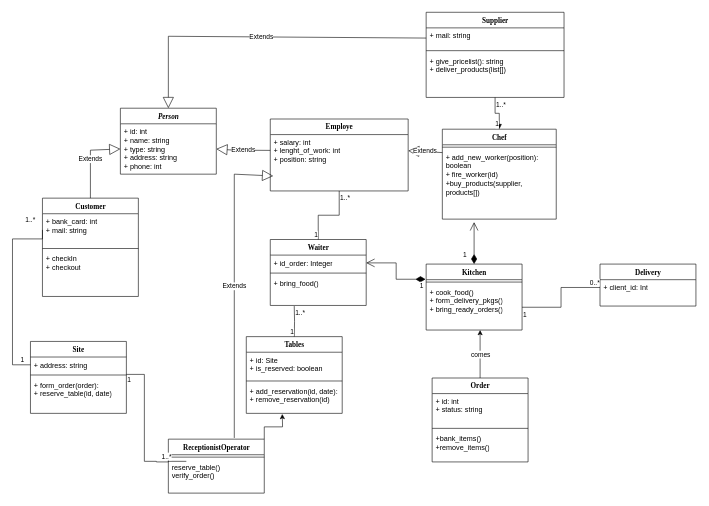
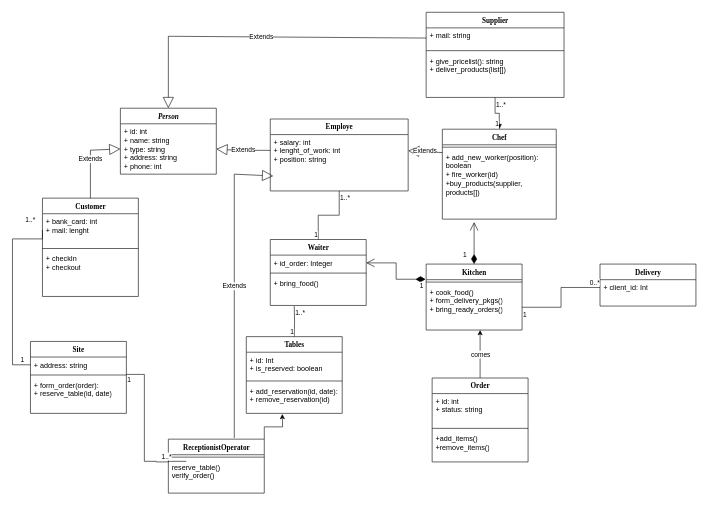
  <mxCell id="0" />
  <mxCell id="1" parent="0" />
  <mxCell id="2" style="edgeStyle=orthogonalEdgeStyle;rounded=0;orthogonalLoop=1;jettySize=auto;html=1;exitX=1;exitY=0;exitDx=0;exitDy=0;" edge="1" parent="1" source="3"><mxGeometry relative="1" as="geometry"><mxPoint x="470" y="690" as="targetPoint" /></mxGeometry></mxCell>
  <mxCell id="3" value="ReceptionistOperator" style="swimlane;html=1;fontStyle=1;align=center;verticalAlign=top;childLayout=stackLayout;horizontal=1;startSize=26;horizontalStack=0;resizeParent=1;resizeLast=0;collapsible=1;marginBottom=0;swimlaneFillColor=#ffffff;rounded=0;shadow=0;comic=0;labelBackgroundColor=none;strokeWidth=1;fillColor=none;fontFamily=Verdana;fontSize=12" vertex="1" parent="1"><mxGeometry x="280" y="732" width="160" height="90" as="geometry" /></mxCell>
  <mxCell id="4" value="" style="line;html=1;strokeWidth=1;fillColor=none;align=left;verticalAlign=middle;spacingTop=-1;spacingLeft=3;spacingRight=3;rotatable=0;labelPosition=right;points=[];portConstraint=eastwest;" vertex="1" parent="3"><mxGeometry y="26" width="160" height="8" as="geometry" /></mxCell>
  <mxCell id="5" value="&lt;div&gt;reserve_table()&lt;/div&gt;&lt;div&gt;verify_order()&lt;br&gt;&lt;/div&gt;" style="text;html=1;strokeColor=none;fillColor=none;align=left;verticalAlign=top;spacingLeft=4;spacingRight=4;whiteSpace=wrap;overflow=hidden;rotatable=0;points=[[0,0.5],[1,0.5]];portConstraint=eastwest;" vertex="1" parent="3"><mxGeometry y="34" width="160" height="46" as="geometry" /></mxCell>
  <mxCell id="6" value="comes " style="edgeStyle=orthogonalEdgeStyle;rounded=0;orthogonalLoop=1;jettySize=auto;html=1;exitX=0.5;exitY=0;exitDx=0;exitDy=0;" edge="1" parent="1" source="7"><mxGeometry relative="1" as="geometry"><mxPoint x="800" y="550" as="targetPoint" /></mxGeometry></mxCell>
  <mxCell id="7" value="Order" style="swimlane;html=1;fontStyle=1;align=center;verticalAlign=top;childLayout=stackLayout;horizontal=1;startSize=26;horizontalStack=0;resizeParent=1;resizeLast=0;collapsible=1;marginBottom=0;swimlaneFillColor=#ffffff;rounded=0;shadow=0;comic=0;labelBackgroundColor=none;strokeWidth=1;fillColor=none;fontFamily=Verdana;fontSize=12" vertex="1" parent="1"><mxGeometry x="720" y="630" width="160" height="140" as="geometry" /></mxCell>
  <mxCell id="8" value="&lt;div&gt;+ id: int&lt;br&gt;&lt;/div&gt;&lt;div&gt;+ status: string&lt;br&gt;&lt;/div&gt;&lt;div&gt;&lt;br&gt;&lt;/div&gt;" style="text;html=1;strokeColor=none;fillColor=none;align=left;verticalAlign=top;spacingLeft=4;spacingRight=4;whiteSpace=wrap;overflow=hidden;rotatable=0;points=[[0,0.5],[1,0.5]];portConstraint=eastwest;" vertex="1" parent="7"><mxGeometry y="26" width="160" height="54" as="geometry" /></mxCell>
  <mxCell id="9" value="" style="line;html=1;strokeWidth=1;fillColor=none;align=left;verticalAlign=middle;spacingTop=-1;spacingLeft=3;spacingRight=3;rotatable=0;labelPosition=right;points=[];portConstraint=eastwest;" vertex="1" parent="7"><mxGeometry y="80" width="160" height="8" as="geometry" /></mxCell>
- <mxCell id="10" value="&lt;div&gt;+bank_items()&lt;/div&gt;&lt;div&gt;+remove_items()&lt;br&gt;&lt;/div&gt;" style="text;html=1;strokeColor=none;fillColor=none;align=left;verticalAlign=top;spacingLeft=4;spacingRight=4;whiteSpace=wrap;overflow=hidden;rotatable=0;points=[[0,0.5],[1,0.5]];portConstraint=eastwest;" vertex="1" parent="7"><mxGeometry y="88" width="160" height="42" as="geometry" /></mxCell>
+ <mxCell id="10" value="&lt;div&gt;+add_items()&lt;/div&gt;&lt;div&gt;+remove_items()&lt;br&gt;&lt;/div&gt;" style="text;html=1;strokeColor=none;fillColor=none;align=left;verticalAlign=top;spacingLeft=4;spacingRight=4;whiteSpace=wrap;overflow=hidden;rotatable=0;points=[[0,0.5],[1,0.5]];portConstraint=eastwest;" vertex="1" parent="7"><mxGeometry y="88" width="160" height="42" as="geometry" /></mxCell>
  <mxCell id="11" value="Customer" style="swimlane;html=1;fontStyle=1;align=center;verticalAlign=top;childLayout=stackLayout;horizontal=1;startSize=26;horizontalStack=0;resizeParent=1;resizeLast=0;collapsible=1;marginBottom=0;swimlaneFillColor=#ffffff;rounded=0;shadow=0;comic=0;labelBackgroundColor=none;strokeWidth=1;fillColor=none;fontFamily=Verdana;fontSize=12" vertex="1" parent="1"><mxGeometry x="70" y="330" width="160" height="164" as="geometry" /></mxCell>
- <mxCell id="12" value="&lt;div&gt;+ bank_card: int&lt;br&gt;&lt;/div&gt;&lt;div&gt;+ mail: string&lt;/div&gt;&lt;div&gt;&lt;br&gt;&lt;/div&gt;&lt;div&gt;&lt;br&gt;&lt;/div&gt;" style="text;html=1;strokeColor=none;fillColor=none;align=left;verticalAlign=top;spacingLeft=4;spacingRight=4;whiteSpace=wrap;overflow=hidden;rotatable=0;points=[[0,0.5],[1,0.5]];portConstraint=eastwest;" vertex="1" parent="11"><mxGeometry y="26" width="160" height="54" as="geometry" /></mxCell>
+ <mxCell id="12" value="&lt;div&gt;+ bank_card: int&lt;br&gt;&lt;/div&gt;&lt;div&gt;+ mail: lenght&lt;/div&gt;&lt;div&gt;&lt;br&gt;&lt;/div&gt;&lt;div&gt;&lt;br&gt;&lt;/div&gt;" style="text;html=1;strokeColor=none;fillColor=none;align=left;verticalAlign=top;spacingLeft=4;spacingRight=4;whiteSpace=wrap;overflow=hidden;rotatable=0;points=[[0,0.5],[1,0.5]];portConstraint=eastwest;" vertex="1" parent="11"><mxGeometry y="26" width="160" height="54" as="geometry" /></mxCell>
  <mxCell id="13" value="" style="line;html=1;strokeWidth=1;fillColor=none;align=left;verticalAlign=middle;spacingTop=-1;spacingLeft=3;spacingRight=3;rotatable=0;labelPosition=right;points=[];portConstraint=eastwest;" vertex="1" parent="11"><mxGeometry y="80" width="160" height="8" as="geometry" /></mxCell>
  <mxCell id="14" value="&lt;div&gt;+ checkIn&lt;/div&gt;&lt;div&gt;+ checkout&lt;br&gt;&lt;/div&gt;" style="text;html=1;strokeColor=none;fillColor=none;align=left;verticalAlign=top;spacingLeft=4;spacingRight=4;whiteSpace=wrap;overflow=hidden;rotatable=0;points=[[0,0.5],[1,0.5]];portConstraint=eastwest;" vertex="1" parent="11"><mxGeometry y="88" width="160" height="72" as="geometry" /></mxCell>
  <mxCell id="15" value="&lt;div&gt;Site&lt;/div&gt;&lt;div&gt;&lt;br&gt;&lt;/div&gt;" style="swimlane;html=1;fontStyle=1;align=center;verticalAlign=top;childLayout=stackLayout;horizontal=1;startSize=26;horizontalStack=0;resizeParent=1;resizeLast=0;collapsible=1;marginBottom=0;swimlaneFillColor=#ffffff;rounded=0;shadow=0;comic=0;labelBackgroundColor=none;strokeWidth=1;fillColor=none;fontFamily=Verdana;fontSize=12" vertex="1" parent="1"><mxGeometry x="50" y="569" width="160" height="120" as="geometry" /></mxCell>
  <mxCell id="16" value="&lt;div&gt;+ address: string&lt;/div&gt;&lt;div&gt;&lt;br&gt;&lt;/div&gt;&lt;div&gt;&lt;br&gt;&lt;/div&gt;" style="text;html=1;strokeColor=none;fillColor=none;align=left;verticalAlign=top;spacingLeft=4;spacingRight=4;whiteSpace=wrap;overflow=hidden;rotatable=0;points=[[0,0.5],[1,0.5]];portConstraint=eastwest;" vertex="1" parent="15"><mxGeometry y="26" width="160" height="26" as="geometry" /></mxCell>
  <mxCell id="17" value="" style="line;html=1;strokeWidth=1;fillColor=none;align=left;verticalAlign=middle;spacingTop=-1;spacingLeft=3;spacingRight=3;rotatable=0;labelPosition=right;points=[];portConstraint=eastwest;" vertex="1" parent="15"><mxGeometry y="52" width="160" height="8" as="geometry" /></mxCell>
  <mxCell id="18" value="&lt;div&gt;+ form_order(order):&lt;/div&gt;&lt;div&gt;+ reserve_table(id, date)&lt;br&gt;&lt;/div&gt;" style="text;html=1;strokeColor=none;fillColor=none;align=left;verticalAlign=top;spacingLeft=4;spacingRight=4;whiteSpace=wrap;overflow=hidden;rotatable=0;points=[[0,0.5],[1,0.5]];portConstraint=eastwest;" vertex="1" parent="15"><mxGeometry y="60" width="160" height="50" as="geometry" /></mxCell>
  <mxCell id="19" value="Tables" style="swimlane;html=1;fontStyle=1;align=center;verticalAlign=top;childLayout=stackLayout;horizontal=1;startSize=26;horizontalStack=0;resizeParent=1;resizeLast=0;collapsible=1;marginBottom=0;swimlaneFillColor=#ffffff;rounded=0;shadow=0;comic=0;labelBackgroundColor=none;strokeWidth=1;fillColor=none;fontFamily=Verdana;fontSize=12" vertex="1" parent="1"><mxGeometry x="410" y="561" width="160" height="128" as="geometry" /></mxCell>
- <mxCell id="20" value="&lt;div&gt;+ id: Site&lt;/div&gt;&lt;div&gt;+ is_reserved: boolean&lt;br&gt;&lt;/div&gt;&lt;div&gt;&lt;br&gt;&lt;/div&gt;&lt;div&gt;&lt;br&gt;&lt;/div&gt;" style="text;html=1;strokeColor=none;fillColor=none;align=left;verticalAlign=top;spacingLeft=4;spacingRight=4;whiteSpace=wrap;overflow=hidden;rotatable=0;points=[[0,0.5],[1,0.5]];portConstraint=eastwest;" vertex="1" parent="19"><mxGeometry y="26" width="160" height="44" as="geometry" /></mxCell>
+ <mxCell id="20" value="&lt;div&gt;+ id: Int&lt;/div&gt;&lt;div&gt;+ is_reserved: boolean&lt;br&gt;&lt;/div&gt;&lt;div&gt;&lt;br&gt;&lt;/div&gt;&lt;div&gt;&lt;br&gt;&lt;/div&gt;" style="text;html=1;strokeColor=none;fillColor=none;align=left;verticalAlign=top;spacingLeft=4;spacingRight=4;whiteSpace=wrap;overflow=hidden;rotatable=0;points=[[0,0.5],[1,0.5]];portConstraint=eastwest;" vertex="1" parent="19"><mxGeometry y="26" width="160" height="44" as="geometry" /></mxCell>
  <mxCell id="21" value="" style="line;html=1;strokeWidth=1;fillColor=none;align=left;verticalAlign=middle;spacingTop=-1;spacingLeft=3;spacingRight=3;rotatable=0;labelPosition=right;points=[];portConstraint=eastwest;" vertex="1" parent="19"><mxGeometry y="70" width="160" height="8" as="geometry" /></mxCell>
  <mxCell id="22" value="&lt;div&gt;+ add_reservation(id, date):&lt;/div&gt;&lt;div&gt;+ remove_reservation(id)&lt;br&gt; &lt;/div&gt;" style="text;html=1;strokeColor=none;fillColor=none;align=left;verticalAlign=top;spacingLeft=4;spacingRight=4;whiteSpace=wrap;overflow=hidden;rotatable=0;points=[[0,0.5],[1,0.5]];portConstraint=eastwest;" vertex="1" parent="19"><mxGeometry y="78" width="160" height="42" as="geometry" /></mxCell>
  <mxCell id="23" value="Waiter" style="swimlane;html=1;fontStyle=1;align=center;verticalAlign=top;childLayout=stackLayout;horizontal=1;startSize=26;horizontalStack=0;resizeParent=1;resizeLast=0;collapsible=1;marginBottom=0;swimlaneFillColor=#ffffff;rounded=0;shadow=0;comic=0;labelBackgroundColor=none;strokeWidth=1;fillColor=none;fontFamily=Verdana;fontSize=12" vertex="1" parent="1"><mxGeometry x="450" y="399" width="160" height="110" as="geometry" /></mxCell>
  <mxCell id="24" value="&lt;div&gt;+ id_order: Integer&lt;/div&gt;&lt;div&gt;&lt;br&gt;&lt;/div&gt;&lt;div&gt;&lt;br&gt;&lt;/div&gt;" style="text;html=1;strokeColor=none;fillColor=none;align=left;verticalAlign=top;spacingLeft=4;spacingRight=4;whiteSpace=wrap;overflow=hidden;rotatable=0;points=[[0,0.5],[1,0.5]];portConstraint=eastwest;" vertex="1" parent="23"><mxGeometry y="26" width="160" height="26" as="geometry" /></mxCell>
  <mxCell id="25" value="" style="line;html=1;strokeWidth=1;fillColor=none;align=left;verticalAlign=middle;spacingTop=-1;spacingLeft=3;spacingRight=3;rotatable=0;labelPosition=right;points=[];portConstraint=eastwest;" vertex="1" parent="23"><mxGeometry y="52" width="160" height="8" as="geometry" /></mxCell>
  <mxCell id="26" value="+ bring_food()" style="text;html=1;strokeColor=none;fillColor=none;align=left;verticalAlign=top;spacingLeft=4;spacingRight=4;whiteSpace=wrap;overflow=hidden;rotatable=0;points=[[0,0.5],[1,0.5]];portConstraint=eastwest;" vertex="1" parent="23"><mxGeometry y="60" width="160" height="26" as="geometry" /></mxCell>
  <mxCell id="27" value="Kitchen" style="swimlane;html=1;fontStyle=1;align=center;verticalAlign=top;childLayout=stackLayout;horizontal=1;startSize=26;horizontalStack=0;resizeParent=1;resizeLast=0;collapsible=1;marginBottom=0;swimlaneFillColor=#ffffff;rounded=0;shadow=0;comic=0;labelBackgroundColor=none;strokeWidth=1;fillColor=none;fontFamily=Verdana;fontSize=12" vertex="1" parent="1"><mxGeometry x="710" y="440" width="160" height="110" as="geometry" /></mxCell>
  <mxCell id="28" value="" style="line;html=1;strokeWidth=1;fillColor=none;align=left;verticalAlign=middle;spacingTop=-1;spacingLeft=3;spacingRight=3;rotatable=0;labelPosition=right;points=[];portConstraint=eastwest;" vertex="1" parent="27"><mxGeometry y="26" width="160" height="8" as="geometry" /></mxCell>
  <mxCell id="29" value="&lt;div&gt;+ cook_food()&lt;/div&gt;&lt;div&gt;+ form_delivery_pkgs()&lt;br&gt;&lt;/div&gt;&lt;div&gt;+ bring_ready_orders()&lt;br&gt;&lt;/div&gt;" style="text;html=1;strokeColor=none;fillColor=none;align=left;verticalAlign=top;spacingLeft=4;spacingRight=4;whiteSpace=wrap;overflow=hidden;rotatable=0;points=[[0,0.5],[1,0.5]];portConstraint=eastwest;" vertex="1" parent="27"><mxGeometry y="34" width="160" height="76" as="geometry" /></mxCell>
  <mxCell id="30" value="Delivery" style="swimlane;html=1;fontStyle=1;align=center;verticalAlign=top;childLayout=stackLayout;horizontal=1;startSize=26;horizontalStack=0;resizeParent=1;resizeLast=0;collapsible=1;marginBottom=0;swimlaneFillColor=#ffffff;rounded=0;shadow=0;comic=0;labelBackgroundColor=none;strokeWidth=1;fillColor=none;fontFamily=Verdana;fontSize=12" vertex="1" parent="1"><mxGeometry x="1000" y="440" width="160" height="70" as="geometry" /></mxCell>
  <mxCell id="31" value="&lt;div&gt;+ client_id: Int&lt;/div&gt;&lt;div&gt;&lt;br&gt;&lt;/div&gt;&lt;div&gt;&lt;br&gt;&lt;/div&gt;" style="text;html=1;strokeColor=none;fillColor=none;align=left;verticalAlign=top;spacingLeft=4;spacingRight=4;whiteSpace=wrap;overflow=hidden;rotatable=0;points=[[0,0.5],[1,0.5]];portConstraint=eastwest;" vertex="1" parent="30"><mxGeometry y="26" width="160" height="26" as="geometry" /></mxCell>
  <mxCell id="32" value="Employe" style="swimlane;html=1;fontStyle=1;align=center;verticalAlign=top;childLayout=stackLayout;horizontal=1;startSize=26;horizontalStack=0;resizeParent=1;resizeLast=0;collapsible=1;marginBottom=0;swimlaneFillColor=#ffffff;rounded=0;shadow=0;comic=0;labelBackgroundColor=none;strokeWidth=1;fillColor=none;fontFamily=Verdana;fontSize=12" vertex="1" parent="1"><mxGeometry x="450" y="198" width="230" height="120" as="geometry" /></mxCell>
  <mxCell id="33" value="&lt;div&gt;+ salary: int&lt;br&gt;&lt;/div&gt;&lt;div&gt;+ lenght_of_work: int&lt;br&gt;&lt;/div&gt;&lt;div&gt;+ position: string&lt;br&gt;&lt;/div&gt;" style="text;html=1;strokeColor=none;fillColor=none;align=left;verticalAlign=top;spacingLeft=4;spacingRight=4;whiteSpace=wrap;overflow=hidden;rotatable=0;points=[[0,0.5],[1,0.5]];portConstraint=eastwest;" vertex="1" parent="32"><mxGeometry y="26" width="230" height="54" as="geometry" /></mxCell>
  <mxCell id="34" value="&lt;i&gt;Person&lt;/i&gt;" style="swimlane;html=1;fontStyle=1;align=center;verticalAlign=top;childLayout=stackLayout;horizontal=1;startSize=26;horizontalStack=0;resizeParent=1;resizeLast=0;collapsible=1;marginBottom=0;swimlaneFillColor=#ffffff;rounded=0;shadow=0;comic=0;labelBackgroundColor=none;strokeWidth=1;fillColor=none;fontFamily=Verdana;fontSize=12" vertex="1" parent="1"><mxGeometry x="200" y="180" width="160" height="110" as="geometry" /></mxCell>
  <mxCell id="35" value="&lt;div&gt;+ id: int&lt;br&gt;&lt;/div&gt;&lt;div&gt;+ name: string &lt;br&gt;&lt;/div&gt;&lt;div&gt;+ type: string&lt;br&gt;&lt;/div&gt;&lt;div&gt;+ address: string&lt;br&gt;&lt;/div&gt;&lt;div&gt;+ phone: int&lt;br&gt;&lt;/div&gt;" style="text;html=1;strokeColor=none;fillColor=none;align=left;verticalAlign=top;spacingLeft=4;spacingRight=4;whiteSpace=wrap;overflow=hidden;rotatable=0;points=[[0,0.5],[1,0.5]];portConstraint=eastwest;" vertex="1" parent="34"><mxGeometry y="26" width="160" height="84" as="geometry" /></mxCell>
  <mxCell id="36" value="Extends" style="endArrow=block;endSize=16;endFill=0;html=1;rounded=0;exitX=0.5;exitY=0;exitDx=0;exitDy=0;entryX=0;entryY=0.5;entryDx=0;entryDy=0;" edge="1" parent="1" source="11" target="35"><mxGeometry width="160" relative="1" as="geometry"><mxPoint x="370" y="690" as="sourcePoint" /><mxPoint x="390" y="500" as="targetPoint" /><Array as="points"><mxPoint x="150" y="250" /></Array></mxGeometry></mxCell>
  <mxCell id="37" value="Extends" style="endArrow=block;endSize=16;endFill=0;html=1;rounded=0;entryX=1;entryY=0.5;entryDx=0;entryDy=0;" edge="1" parent="1" source="33" target="35"><mxGeometry width="160" relative="1" as="geometry"><mxPoint x="390" y="380" as="sourcePoint" /><mxPoint x="450" y="500" as="targetPoint" /><Array as="points"><mxPoint x="390" y="250" /></Array></mxGeometry></mxCell>
  <mxCell id="38" value="Extends" style="endArrow=block;endSize=16;endFill=0;html=1;rounded=0;exitX=0.75;exitY=0;exitDx=0;exitDy=0;entryX=0.031;entryY=1.036;entryDx=0;entryDy=0;entryPerimeter=0;" edge="1" parent="1"><mxGeometry width="160" relative="1" as="geometry"><mxPoint x="390" y="730" as="sourcePoint" /><mxPoint x="454.96" y="293.024" as="targetPoint" /><Array as="points"><mxPoint x="390" y="290" /></Array></mxGeometry></mxCell>
  <mxCell id="39" value="Chef" style="swimlane;html=1;fontStyle=1;align=center;verticalAlign=top;childLayout=stackLayout;horizontal=1;startSize=26;horizontalStack=0;resizeParent=1;resizeLast=0;collapsible=1;marginBottom=0;swimlaneFillColor=#ffffff;rounded=0;shadow=0;comic=0;labelBackgroundColor=none;strokeWidth=1;fillColor=none;fontFamily=Verdana;fontSize=12" vertex="1" parent="1"><mxGeometry x="737" y="215" width="190" height="150" as="geometry" /></mxCell>
  <mxCell id="40" value="" style="line;html=1;strokeWidth=1;fillColor=none;align=left;verticalAlign=middle;spacingTop=-1;spacingLeft=3;spacingRight=3;rotatable=0;labelPosition=right;points=[];portConstraint=eastwest;" vertex="1" parent="39"><mxGeometry y="26" width="190" height="8" as="geometry" /></mxCell>
  <mxCell id="41" value="&lt;div&gt;+ add_new_worker(position): boolean&lt;br&gt;&lt;/div&gt;&lt;div&gt;+ fire_worker(id)&lt;br&gt;&lt;/div&gt;&lt;div&gt;+buy_products(supplier, products[])&lt;br&gt;&lt;/div&gt;" style="text;html=1;strokeColor=none;fillColor=none;align=left;verticalAlign=top;spacingLeft=4;spacingRight=4;whiteSpace=wrap;overflow=hidden;rotatable=0;points=[[0,0.5],[1,0.5]];portConstraint=eastwest;" vertex="1" parent="39"><mxGeometry y="34" width="190" height="90" as="geometry" /></mxCell>
  <mxCell id="42" value="Supplier" style="swimlane;html=1;fontStyle=1;align=center;verticalAlign=top;childLayout=stackLayout;horizontal=1;startSize=26;horizontalStack=0;resizeParent=1;resizeLast=0;collapsible=1;marginBottom=0;swimlaneFillColor=#ffffff;rounded=0;shadow=0;comic=0;labelBackgroundColor=none;strokeWidth=1;fillColor=none;fontFamily=Verdana;fontSize=12" vertex="1" parent="1"><mxGeometry x="710" y="20" width="230" height="142" as="geometry" /></mxCell>
  <mxCell id="43" value="&lt;div&gt;+ mail: string&lt;/div&gt;&lt;div&gt;&lt;br&gt;&lt;/div&gt;&lt;div&gt;&lt;br&gt;&lt;/div&gt;&lt;div&gt;&lt;br&gt;&lt;/div&gt;" style="text;html=1;strokeColor=none;fillColor=none;align=left;verticalAlign=top;spacingLeft=4;spacingRight=4;whiteSpace=wrap;overflow=hidden;rotatable=0;points=[[0,0.5],[1,0.5]];portConstraint=eastwest;" vertex="1" parent="42"><mxGeometry y="26" width="230" height="34" as="geometry" /></mxCell>
  <mxCell id="44" value="" style="line;html=1;strokeWidth=1;fillColor=none;align=left;verticalAlign=middle;spacingTop=-1;spacingLeft=3;spacingRight=3;rotatable=0;labelPosition=right;points=[];portConstraint=eastwest;" vertex="1" parent="42"><mxGeometry y="60" width="230" height="8" as="geometry" /></mxCell>
  <mxCell id="45" value="&lt;div&gt;+ give_pricelist(): string&lt;/div&gt;&lt;div&gt;+ deliver_products(list[])&lt;br&gt;&lt;/div&gt;" style="text;html=1;strokeColor=none;fillColor=none;align=left;verticalAlign=top;spacingLeft=4;spacingRight=4;whiteSpace=wrap;overflow=hidden;rotatable=0;points=[[0,0.5],[1,0.5]];portConstraint=eastwest;" vertex="1" parent="42"><mxGeometry y="68" width="230" height="52" as="geometry" /></mxCell>
  <mxCell id="46" value="" style="endArrow=block;html=1;edgeStyle=orthogonalEdgeStyle;rounded=0;exitX=0.5;exitY=1;exitDx=0;exitDy=0;entryX=0.5;entryY=0;entryDx=0;entryDy=0;" edge="1" parent="1" source="42" target="39"><mxGeometry relative="1" as="geometry"><mxPoint x="460" y="350" as="sourcePoint" /><mxPoint x="620" y="350" as="targetPoint" /></mxGeometry></mxCell>
  <mxCell id="47" value="1..*" style="edgeLabel;resizable=0;html=1;align=left;verticalAlign=bottom;" connectable="0" vertex="1" parent="46"><mxGeometry x="-1" relative="1" as="geometry"><mxPoint y="20" as="offset" /></mxGeometry></mxCell>
  <mxCell id="48" value="1" style="edgeLabel;resizable=0;html=1;align=right;verticalAlign=bottom;" connectable="0" vertex="1" parent="46"><mxGeometry x="1" relative="1" as="geometry" /></mxCell>
  <mxCell id="49" value="" style="endArrow=none;html=1;edgeStyle=orthogonalEdgeStyle;rounded=0;exitX=0.5;exitY=1;exitDx=0;exitDy=0;entryX=0.5;entryY=0;entryDx=0;entryDy=0;" edge="1" parent="1" source="32" target="23"><mxGeometry relative="1" as="geometry"><mxPoint x="800" y="160" as="sourcePoint" /><mxPoint x="800" y="220" as="targetPoint" /></mxGeometry></mxCell>
  <mxCell id="50" value="1..*" style="edgeLabel;resizable=0;html=1;align=left;verticalAlign=bottom;" connectable="0" vertex="1" parent="49"><mxGeometry x="-1" relative="1" as="geometry"><mxPoint y="20" as="offset" /></mxGeometry></mxCell>
  <mxCell id="51" value="1" style="edgeLabel;resizable=0;html=1;align=right;verticalAlign=bottom;" connectable="0" vertex="1" parent="49"><mxGeometry x="1" relative="1" as="geometry" /></mxCell>
  <mxCell id="52" value="1..*" style="endArrow=none;html=1;edgeStyle=orthogonalEdgeStyle;rounded=0;exitX=1;exitY=1.115;exitDx=0;exitDy=0;entryX=0;entryY=0.5;entryDx=0;entryDy=0;exitPerimeter=0;" edge="1" parent="1" source="16"><mxGeometry x="0.726" y="9" relative="1" as="geometry"><mxPoint x="220" y="769" as="sourcePoint" /><mxPoint x="310" y="769" as="targetPoint" /><Array as="points"><mxPoint x="240" y="624" /><mxPoint x="240" y="769" /><mxPoint x="260" y="769" /><mxPoint x="260" y="770" /><mxPoint x="280" y="770" /><mxPoint x="280" y="769" /></Array><mxPoint as="offset" /></mxGeometry></mxCell>
  <mxCell id="53" value="1" style="edgeLabel;resizable=0;html=1;align=left;verticalAlign=bottom;" connectable="0" vertex="1" parent="52"><mxGeometry x="-1" relative="1" as="geometry"><mxPoint y="17" as="offset" /></mxGeometry></mxCell>
  <mxCell id="54" value="1" style="endArrow=open;html=1;endSize=12;startArrow=diamondThin;startSize=14;startFill=1;edgeStyle=orthogonalEdgeStyle;align=left;verticalAlign=bottom;rounded=0;exitX=0.5;exitY=0;exitDx=0;exitDy=0;" edge="1" parent="1"><mxGeometry x="-0.833" y="20" relative="1" as="geometry"><mxPoint x="790" y="440" as="sourcePoint" /><mxPoint x="790" y="370" as="targetPoint" /><mxPoint as="offset" /></mxGeometry></mxCell>
  <mxCell id="55" value="1" style="endArrow=open;html=1;endSize=12;startArrow=diamondThin;startSize=14;startFill=1;edgeStyle=orthogonalEdgeStyle;align=left;verticalAlign=bottom;rounded=0;exitX=-0.006;exitY=-0.115;exitDx=0;exitDy=0;exitPerimeter=0;" edge="1" parent="1" source="29" target="24"><mxGeometry x="-0.833" y="20" relative="1" as="geometry"><mxPoint x="800" y="450" as="sourcePoint" /><mxPoint x="800" y="330" as="targetPoint" /><mxPoint as="offset" /></mxGeometry></mxCell>
  <mxCell id="56" value="Extends" style="endArrow=block;endSize=16;endFill=0;html=1;rounded=0;exitX=0;exitY=0.5;exitDx=0;exitDy=0;entryX=0.5;entryY=0;entryDx=0;entryDy=0;" edge="1" parent="1" source="43" target="34"><mxGeometry width="160" relative="1" as="geometry"><mxPoint x="160" y="340" as="sourcePoint" /><mxPoint x="210" y="258" as="targetPoint" /><Array as="points"><mxPoint x="280" y="60" /></Array></mxGeometry></mxCell>
  <mxCell id="57" value="" style="endArrow=none;html=1;edgeStyle=orthogonalEdgeStyle;rounded=0;entryX=0.5;entryY=0;entryDx=0;entryDy=0;" edge="1" parent="1" target="19"><mxGeometry relative="1" as="geometry"><mxPoint x="490" y="510" as="sourcePoint" /><mxPoint x="540" y="420" as="targetPoint" /></mxGeometry></mxCell>
  <mxCell id="58" value="1..*" style="edgeLabel;resizable=0;html=1;align=left;verticalAlign=bottom;" connectable="0" vertex="1" parent="57"><mxGeometry x="-1" relative="1" as="geometry"><mxPoint y="20" as="offset" /></mxGeometry></mxCell>
  <mxCell id="59" value="1" style="edgeLabel;resizable=0;html=1;align=right;verticalAlign=bottom;" connectable="0" vertex="1" parent="57"><mxGeometry x="1" relative="1" as="geometry" /></mxCell>
  <mxCell id="60" value="" style="endArrow=none;html=1;edgeStyle=orthogonalEdgeStyle;rounded=0;exitX=0;exitY=0.5;exitDx=0;exitDy=0;entryX=0;entryY=0.5;entryDx=0;entryDy=0;" edge="1" parent="1" source="12" target="16"><mxGeometry relative="1" as="geometry"><mxPoint x="575" y="354" as="sourcePoint" /><mxPoint x="540" y="409" as="targetPoint" /><Array as="points"><mxPoint x="20" y="398" /><mxPoint x="20" y="608" /></Array></mxGeometry></mxCell>
  <mxCell id="61" value="1..*" style="edgeLabel;resizable=0;html=1;align=left;verticalAlign=bottom;" connectable="0" vertex="1" parent="60"><mxGeometry x="-1" relative="1" as="geometry"><mxPoint x="-30" y="-8" as="offset" /></mxGeometry></mxCell>
  <mxCell id="62" value="1" style="edgeLabel;resizable=0;html=1;align=right;verticalAlign=bottom;" connectable="0" vertex="1" parent="60"><mxGeometry x="1" relative="1" as="geometry"><mxPoint x="-10" as="offset" /></mxGeometry></mxCell>
  <mxCell id="63" value="Extends" style="endArrow=block;endSize=16;endFill=0;html=1;rounded=0;entryX=1;entryY=0.5;entryDx=0;entryDy=0;exitX=0;exitY=0.5;exitDx=0;exitDy=0;" edge="1" parent="1" target="33"><mxGeometry width="160" relative="1" as="geometry"><mxPoint x="737" y="254" as="sourcePoint" /><mxPoint x="370" y="258" as="targetPoint" /><Array as="points" /></mxGeometry></mxCell>
  <mxCell id="64" value="" style="endArrow=none;html=1;edgeStyle=orthogonalEdgeStyle;rounded=0;exitX=1;exitY=0.5;exitDx=0;exitDy=0;entryX=0;entryY=0.5;entryDx=0;entryDy=0;" edge="1" parent="1" source="29" target="31"><mxGeometry relative="1" as="geometry"><mxPoint x="835" y="172" as="sourcePoint" /><mxPoint x="842" y="225" as="targetPoint" /></mxGeometry></mxCell>
  <mxCell id="65" value="1" style="edgeLabel;resizable=0;html=1;align=left;verticalAlign=bottom;" connectable="0" vertex="1" parent="64"><mxGeometry x="-1" relative="1" as="geometry"><mxPoint y="20" as="offset" /></mxGeometry></mxCell>
  <mxCell id="66" value="0..*" style="edgeLabel;resizable=0;html=1;align=right;verticalAlign=bottom;" connectable="0" vertex="1" parent="64"><mxGeometry x="1" relative="1" as="geometry" /></mxCell>
